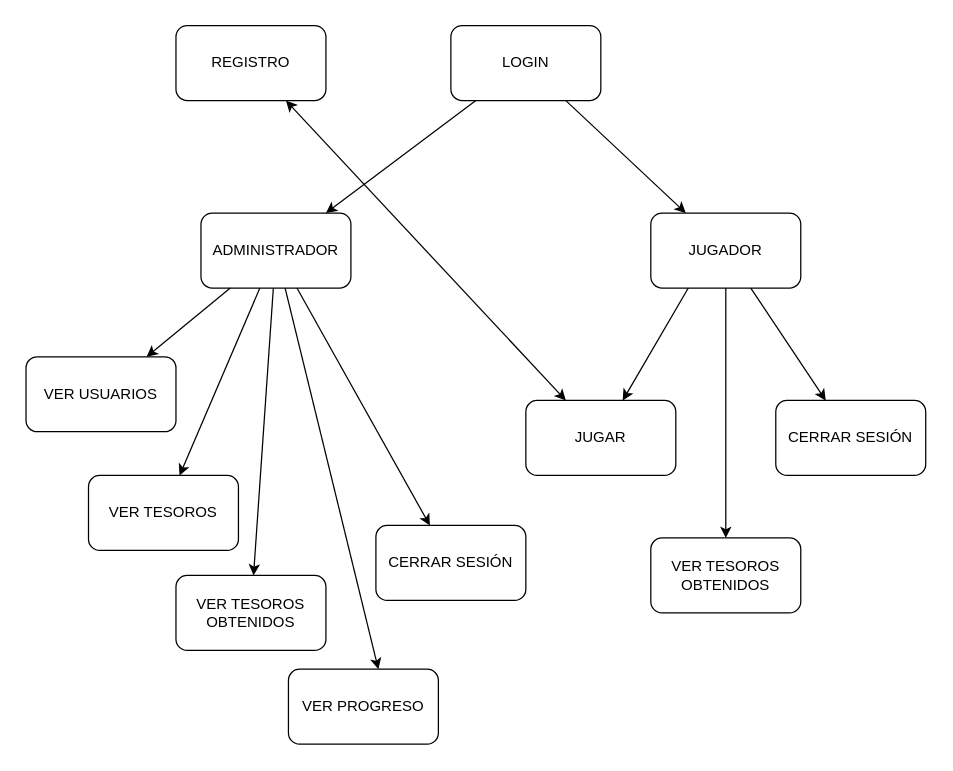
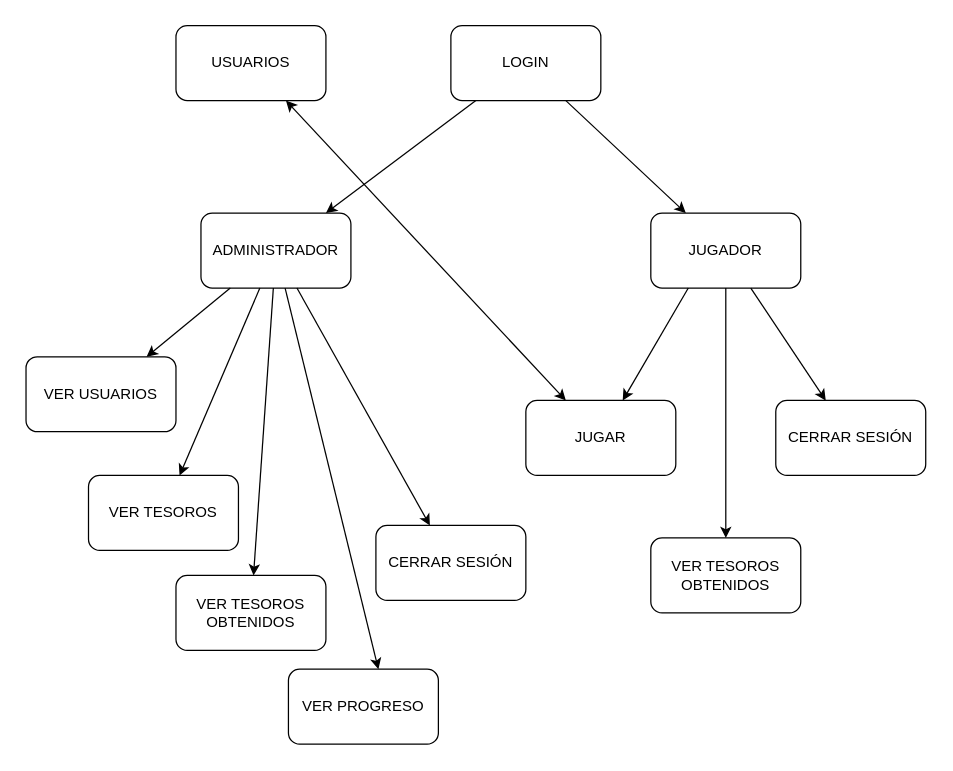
  <mxCell id="0" />
  <mxCell id="1" parent="0" />
  <mxCell id="2" value="LOGIN" style="rounded=1;whiteSpace=wrap;html=1;" vertex="1" parent="1"><mxGeometry x="360" y="20" width="120" height="60" as="geometry" /></mxCell>
  <mxCell id="3" value="ADMINISTRADOR" style="rounded=1;whiteSpace=wrap;html=1;" vertex="1" parent="1"><mxGeometry x="160" y="170" width="120" height="60" as="geometry" /></mxCell>
  <mxCell id="4" value="JUGADOR" style="rounded=1;whiteSpace=wrap;html=1;" vertex="1" parent="1"><mxGeometry x="520" y="170" width="120" height="60" as="geometry" /></mxCell>
  <mxCell id="5" value="JUGAR" style="rounded=1;whiteSpace=wrap;html=1;" vertex="1" parent="1"><mxGeometry x="420" y="320" width="120" height="60" as="geometry" /></mxCell>
  <mxCell id="6" value="VER TESOROS&lt;div&gt;OBTENIDOS&lt;/div&gt;" style="rounded=1;whiteSpace=wrap;html=1;" vertex="1" parent="1"><mxGeometry x="520" y="430" width="120" height="60" as="geometry" /></mxCell>
  <mxCell id="7" value="CERRAR SESIÓN" style="rounded=1;whiteSpace=wrap;html=1;" vertex="1" parent="1"><mxGeometry x="620" y="320" width="120" height="60" as="geometry" /></mxCell>
  <mxCell id="8" value="VER USUARIOS" style="rounded=1;whiteSpace=wrap;html=1;" vertex="1" parent="1"><mxGeometry x="20" y="285" width="120" height="60" as="geometry" /></mxCell>
  <mxCell id="9" value="VER TESOROS" style="rounded=1;whiteSpace=wrap;html=1;" vertex="1" parent="1"><mxGeometry x="70" y="380" width="120" height="60" as="geometry" /></mxCell>
  <mxCell id="10" value="VER TESOROS&lt;div&gt;OBTENIDOS&lt;/div&gt;" style="rounded=1;whiteSpace=wrap;html=1;" vertex="1" parent="1"><mxGeometry x="140" y="460" width="120" height="60" as="geometry" /></mxCell>
  <mxCell id="11" value="VER PROGRESO" style="rounded=1;whiteSpace=wrap;html=1;" vertex="1" parent="1"><mxGeometry x="230" y="535" width="120" height="60" as="geometry" /></mxCell>
  <mxCell id="12" value="" style="endArrow=classic;html=1;rounded=0;" edge="1" parent="1" source="3" target="8"><mxGeometry width="50" height="50" relative="1" as="geometry"><mxPoint x="110" y="290" as="sourcePoint" /><mxPoint x="160" y="240" as="targetPoint" /></mxGeometry></mxCell>
  <mxCell id="13" value="" style="endArrow=classic;html=1;rounded=0;" edge="1" parent="1" source="3" target="9"><mxGeometry width="50" height="50" relative="1" as="geometry"><mxPoint x="180" y="410" as="sourcePoint" /><mxPoint x="230" y="360" as="targetPoint" /></mxGeometry></mxCell>
  <mxCell id="14" value="" style="endArrow=classic;html=1;rounded=0;" edge="1" parent="1" source="2" target="4"><mxGeometry width="50" height="50" relative="1" as="geometry"><mxPoint x="380" y="225" as="sourcePoint" /><mxPoint x="430" y="175" as="targetPoint" /></mxGeometry></mxCell>
  <mxCell id="15" value="" style="endArrow=classic;html=1;rounded=0;exitX=0.25;exitY=1;exitDx=0;exitDy=0;" edge="1" parent="1" source="4" target="5"><mxGeometry width="50" height="50" relative="1" as="geometry"><mxPoint x="320" y="490" as="sourcePoint" /><mxPoint x="370" y="440" as="targetPoint" /></mxGeometry></mxCell>
  <mxCell id="16" value="" style="endArrow=classic;html=1;rounded=0;" edge="1" parent="1" source="4" target="7"><mxGeometry width="50" height="50" relative="1" as="geometry"><mxPoint x="320" y="490" as="sourcePoint" /><mxPoint x="370" y="440" as="targetPoint" /></mxGeometry></mxCell>
  <mxCell id="17" value="" style="endArrow=classic;html=1;rounded=0;" edge="1" parent="1" source="4" target="6"><mxGeometry width="50" height="50" relative="1" as="geometry"><mxPoint x="300" y="460" as="sourcePoint" /><mxPoint x="350" y="410" as="targetPoint" /></mxGeometry></mxCell>
  <mxCell id="18" value="" style="endArrow=classic;html=1;rounded=0;entryX=0.6;entryY=0.002;entryDx=0;entryDy=0;entryPerimeter=0;" edge="1" parent="1" source="3" target="11"><mxGeometry width="50" height="50" relative="1" as="geometry"><mxPoint x="330" y="390" as="sourcePoint" /><mxPoint x="380" y="340" as="targetPoint" /></mxGeometry></mxCell>
  <mxCell id="19" value="" style="endArrow=classic;html=1;rounded=0;" edge="1" parent="1" source="3" target="10"><mxGeometry width="50" height="50" relative="1" as="geometry"><mxPoint x="320" y="350" as="sourcePoint" /><mxPoint x="370" y="300" as="targetPoint" /></mxGeometry></mxCell>
  <mxCell id="20" value="" style="endArrow=classic;html=1;rounded=0;" edge="1" parent="1" source="2" target="3"><mxGeometry width="50" height="50" relative="1" as="geometry"><mxPoint x="350" y="320" as="sourcePoint" /><mxPoint x="400" y="270" as="targetPoint" /></mxGeometry></mxCell>
- <mxCell id="21" value="REGISTRO" style="rounded=1;whiteSpace=wrap;html=1;" vertex="1" parent="1"><mxGeometry x="140" y="20" width="120" height="60" as="geometry" /></mxCell>
+ <mxCell id="21" value="USUARIOS" style="rounded=1;whiteSpace=wrap;html=1;" vertex="1" parent="1"><mxGeometry x="140" y="20" width="120" height="60" as="geometry" /></mxCell>
  <mxCell id="22" value="" style="endArrow=classic;startArrow=classic;html=1;rounded=0;" edge="1" parent="1" source="21" target="5"><mxGeometry width="50" height="50" relative="1" as="geometry"><mxPoint x="290" y="90" as="sourcePoint" /><mxPoint x="410" y="50" as="targetPoint" /></mxGeometry></mxCell>
  <mxCell id="23" value="CERRAR SESIÓN" style="rounded=1;whiteSpace=wrap;html=1;" vertex="1" parent="1"><mxGeometry x="300" y="420" width="120" height="60" as="geometry" /></mxCell>
  <mxCell id="24" value="" style="endArrow=classic;html=1;rounded=0;" edge="1" parent="1" source="3" target="23"><mxGeometry width="50" height="50" relative="1" as="geometry"><mxPoint x="270" y="340" as="sourcePoint" /><mxPoint x="345" y="645" as="targetPoint" /></mxGeometry></mxCell>
